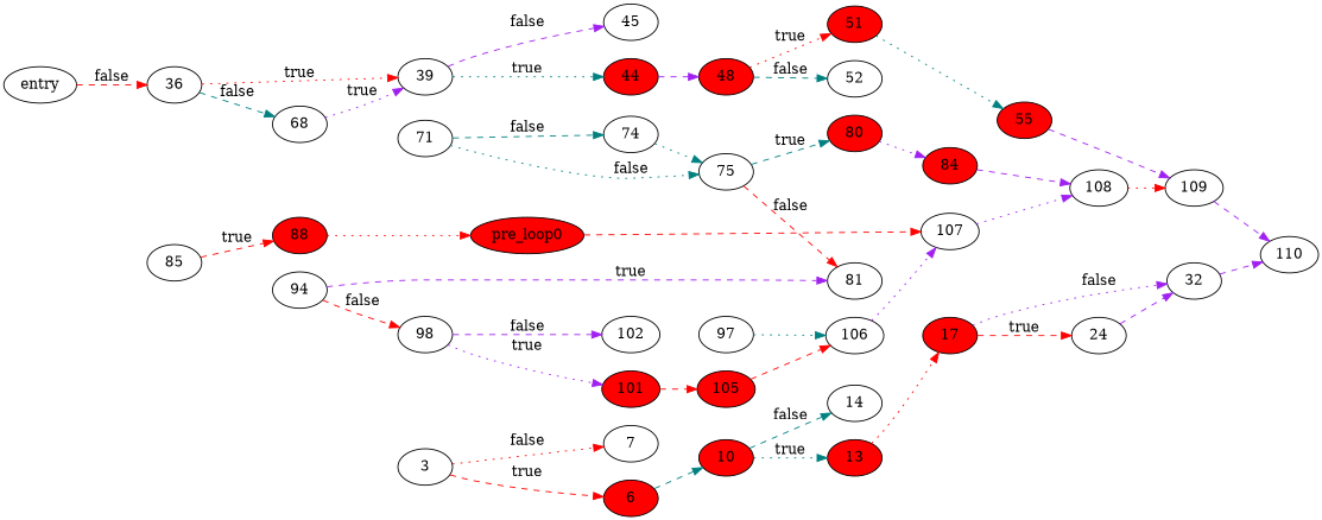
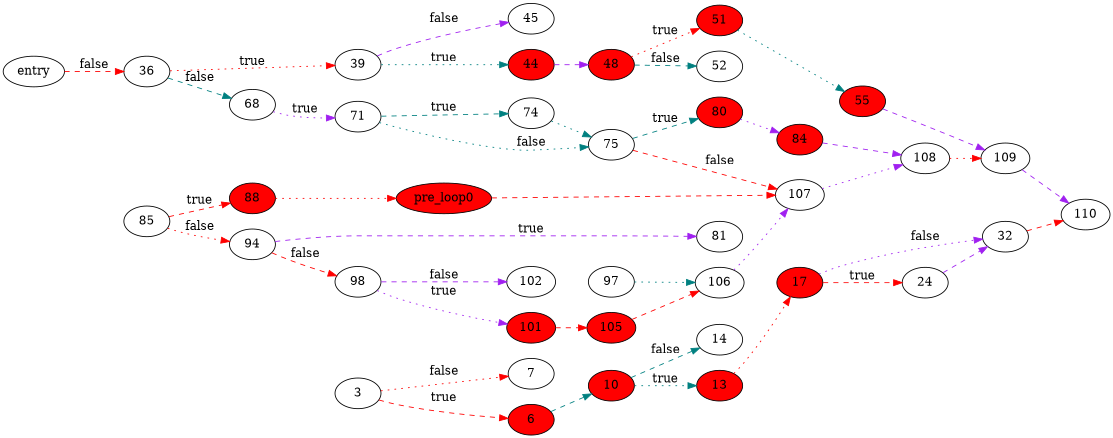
  digraph {
    rankdir=LR
    node [fillcolor=white style=filled]
    edge [color=red style=dashed]
    n1 [label=entry]
    36
    68
    39
    3
    7
    6 [fillcolor=red]
    71
    45
    44 [fillcolor=red]
    10 [fillcolor=red]
    14
    13 [fillcolor=red]
    17 [fillcolor=red]
    32
    24
    110
    85
    94
    88 [fillcolor=red]
    75
    74
    48 [fillcolor=red]
    52
    51 [fillcolor=red]
    55 [fillcolor=red]
    109
    81
    98
    pre_loop0 [fillcolor=red]
    80 [fillcolor=red]
    84 [fillcolor=red]
    108
    102
    101 [fillcolor=red]
    97
    106
    107
    105 [fillcolor=red]
    n1 -> 36 [label=false]
    36 -> 68 [color=teal label=false]
    36 -> 39 [label=true style=dotted]
-   68 -> 39 [color=purple label=true style=dotted]
+   68 -> 71 [color=purple label=true style=dotted]
    39 -> 45 [color=purple label=false]
    39 -> 44 [color=teal label=true style=dotted]
    3 -> 7 [label=false style=dotted]
    3 -> 6 [label=true]
    6 -> 10 [color=teal]
    71 -> 75 [color=teal label=false style=dotted]
-   71 -> 74 [color=teal label=false]
+   71 -> 74 [color=teal label=true]
    44 -> 48 [color=purple]
    10 -> 14 [color=teal label=false]
    10 -> 13 [color=teal label=true style=dotted]
    13 -> 17 [style=dotted]
    17 -> 32 [color=purple label=false style=dotted]
    17 -> 24 [label=true]
-   32 -> 110 [color=purple]
+   32 -> 110
    24 -> 32 [color=purple]
+   85 -> 94 [label=false style=dotted]
    85 -> 88 [label=true]
    94 -> 81 [color=purple label=true]
    94 -> 98 [label=false]
    88 -> pre_loop0 [style=dotted]
-   75 -> 81 [label=false]
+   75 -> 107 [label=false]
    75 -> 80 [color=teal label=true]
    74 -> 75 [color=teal style=dotted]
    48 -> 52 [color=teal label=false]
    48 -> 51 [label=true style=dotted]
    51 -> 55 [color=teal style=dotted]
    55 -> 109 [color=purple]
    109 -> 110 [color=purple]
    98 -> 102 [color=purple label=false]
    98 -> 101 [color=purple label=true style=dotted]
    pre_loop0 -> 107
    80 -> 84 [color=purple style=dotted]
    84 -> 108 [color=purple]
    108 -> 109 [style=dotted]
    101 -> 105
    97 -> 106 [color=teal style=dotted]
    106 -> 107 [color=purple style=dotted]
    107 -> 108 [color=purple style=dotted]
    105 -> 106
  }
